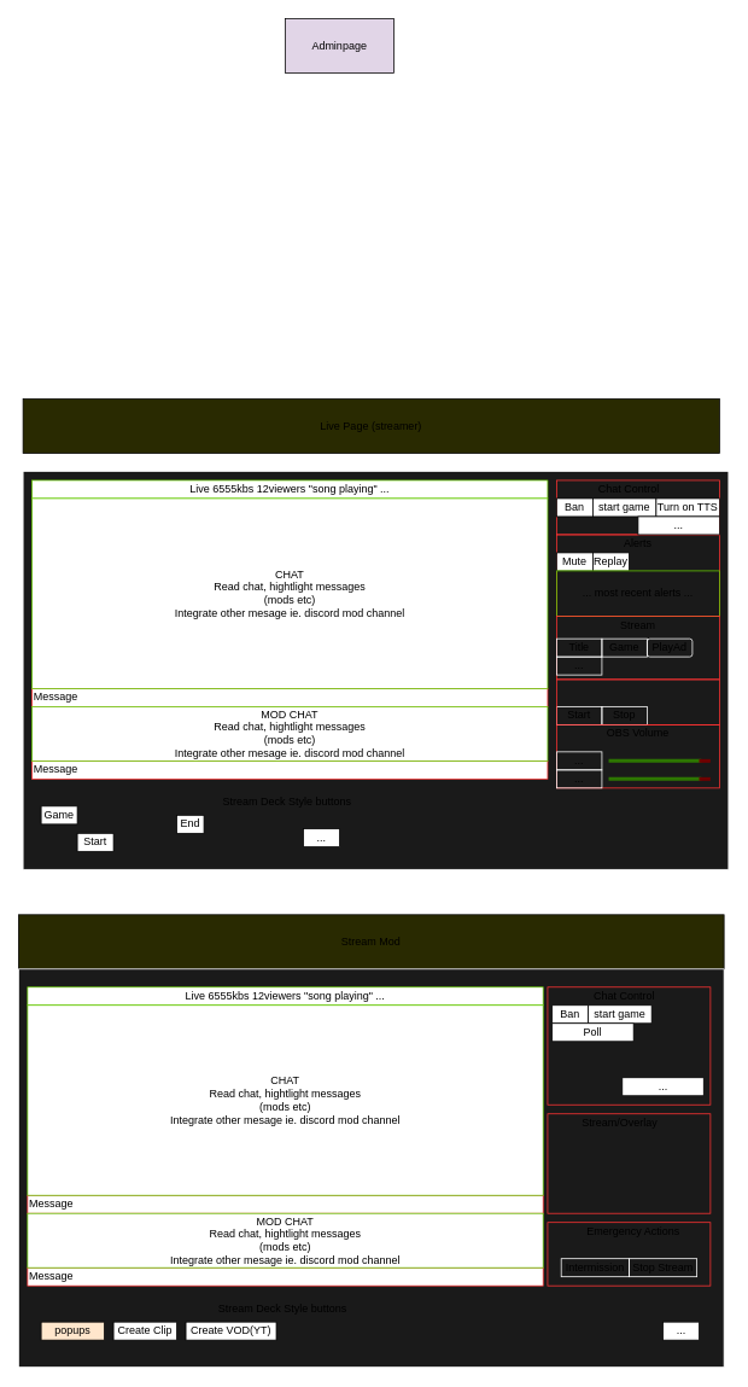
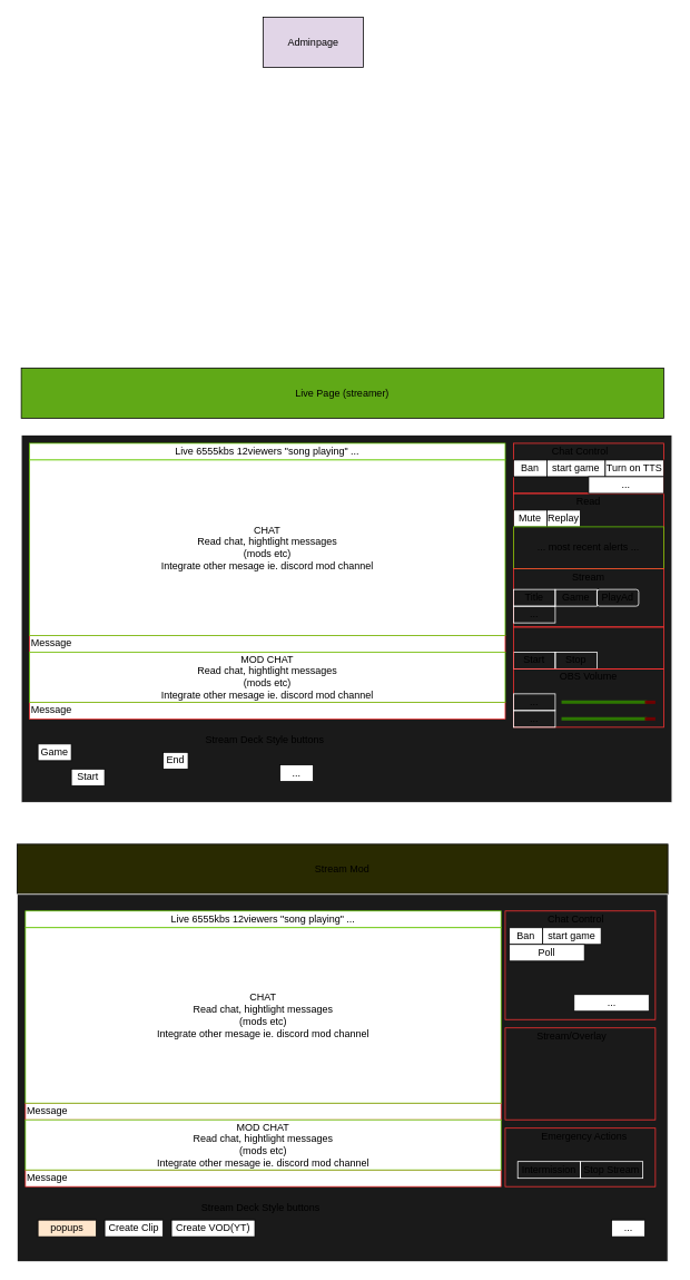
  <mxCell id="0" />
  <mxCell id="1" parent="0" />
  <mxCell id="2" value="" style="rounded=0;whiteSpace=wrap;html=1;fillColor=none;strokeColor=#FF3333;" vertex="1" parent="1"><mxGeometry x="35" y="870" width="580" height="70" as="geometry" /></mxCell>
  <mxCell id="3" value="" style="rounded=0;whiteSpace=wrap;html=1;strokeColor=#FFFFFF;fillColor=#1A1A1A;" vertex="1" parent="1"><mxGeometry x="25" y="520" width="780" height="440" as="geometry" /></mxCell>
  <mxCell id="4" value="" style="rounded=0;whiteSpace=wrap;html=1;strokeColor=#FF3333;fillColor=none;" vertex="1" parent="1"><mxGeometry x="615" y="590" width="180" height="90" as="geometry" /></mxCell>
  <mxCell id="5" value="" style="rounded=0;whiteSpace=wrap;html=1;strokeColor=#FF3333;fillColor=none;" vertex="1" parent="1"><mxGeometry x="615" y="530" width="180" height="60" as="geometry" /></mxCell>
  <mxCell id="6" value="Adminpage" style="rounded=0;whiteSpace=wrap;html=1;fillColor=#e1d5e7;" vertex="1" parent="1"><mxGeometry x="315" y="20" width="120" height="60" as="geometry" /></mxCell>
- <mxCell id="7" value="Live Page (streamer)" style="rounded=0;whiteSpace=wrap;html=1;fillColor=#292A01;" vertex="1" parent="1"><mxGeometry x="25" y="440" width="770" height="60" as="geometry" /></mxCell>
+ <mxCell id="7" value="Live Page (streamer)" style="rounded=0;whiteSpace=wrap;html=1;fillColor=#60a917;" vertex="1" parent="1"><mxGeometry x="25" y="440" width="770" height="60" as="geometry" /></mxCell>
  <mxCell id="8" value="" style="rounded=0;whiteSpace=wrap;html=1;fillColor=none;strokeColor=#FF3333;" vertex="1" parent="1"><mxGeometry x="615" y="800" width="180" height="70" as="geometry" /></mxCell>
  <mxCell id="9" value="Chat Control" style="text;html=1;strokeColor=none;fillColor=none;align=center;verticalAlign=middle;whiteSpace=wrap;rounded=0;" vertex="1" parent="1"><mxGeometry x="655" y="530" width="80" height="20" as="geometry" /></mxCell>
  <mxCell id="10" value="Game" style="rounded=0;whiteSpace=wrap;html=1;" vertex="1" parent="1"><mxGeometry x="45" y="890" width="40" height="20" as="geometry" /></mxCell>
  <mxCell id="11" value="Start" style="rounded=0;whiteSpace=wrap;html=1;" vertex="1" parent="1"><mxGeometry x="85" y="920" width="40" height="20" as="geometry" /></mxCell>
  <mxCell id="12" value="End" style="rounded=0;whiteSpace=wrap;html=1;" vertex="1" parent="1"><mxGeometry x="195" y="900" width="30" height="20" as="geometry" /></mxCell>
  <mxCell id="13" value="..." style="rounded=0;whiteSpace=wrap;html=1;" vertex="1" parent="1"><mxGeometry x="335" y="915" width="40" height="20" as="geometry" /></mxCell>
  <mxCell id="14" value="Ban" style="rounded=0;whiteSpace=wrap;html=1;" vertex="1" parent="1"><mxGeometry x="615" y="550" width="40" height="20" as="geometry" /></mxCell>
  <mxCell id="15" value="start game" style="rounded=0;whiteSpace=wrap;html=1;" vertex="1" parent="1"><mxGeometry x="655" y="550" width="70" height="20" as="geometry" /></mxCell>
  <mxCell id="16" value="Turn on TTS" style="rounded=0;whiteSpace=wrap;html=1;" vertex="1" parent="1"><mxGeometry x="725" y="550" width="70" height="20" as="geometry" /></mxCell>
  <mxCell id="17" value="..." style="rounded=0;whiteSpace=wrap;html=1;" vertex="1" parent="1"><mxGeometry x="705" y="570" width="90" height="20" as="geometry" /></mxCell>
- <mxCell id="18" value="Alerts" style="text;html=1;strokeColor=none;fillColor=none;align=center;verticalAlign=middle;whiteSpace=wrap;rounded=0;" vertex="1" parent="1"><mxGeometry x="685" y="590" width="40" height="20" as="geometry" /></mxCell>
+ <mxCell id="18" value="Read" style="text;html=1;strokeColor=none;fillColor=none;align=center;verticalAlign=middle;whiteSpace=wrap;rounded=0;" vertex="1" parent="1"><mxGeometry x="685" y="590" width="40" height="20" as="geometry" /></mxCell>
  <mxCell id="19" value="Mute" style="rounded=0;whiteSpace=wrap;html=1;" vertex="1" parent="1"><mxGeometry x="615" y="610" width="40" height="20" as="geometry" /></mxCell>
  <mxCell id="20" value="Replay" style="rounded=0;whiteSpace=wrap;html=1;" vertex="1" parent="1"><mxGeometry x="655" y="610" width="40" height="20" as="geometry" /></mxCell>
  <mxCell id="21" value="... most recent alerts ..." style="rounded=0;whiteSpace=wrap;html=1;strokeColor=#66CC00;fillColor=none;" vertex="1" parent="1"><mxGeometry x="615" y="630" width="180" height="50" as="geometry" /></mxCell>
  <mxCell id="22" value="" style="rounded=0;whiteSpace=wrap;html=1;strokeColor=#FF3333;fillColor=none;" vertex="1" parent="1"><mxGeometry x="615" y="680" width="180" height="70" as="geometry" /></mxCell>
  <mxCell id="23" value="Stream" style="text;html=1;strokeColor=none;fillColor=none;align=center;verticalAlign=middle;whiteSpace=wrap;rounded=0;" vertex="1" parent="1"><mxGeometry x="685" y="680" width="40" height="20" as="geometry" /></mxCell>
  <mxCell id="24" value="Title" style="rounded=0;whiteSpace=wrap;html=1;fillColor=none;gradientColor=none;strokeColor=#FFFFFF;" vertex="1" parent="1"><mxGeometry x="615" y="705" width="50" height="20" as="geometry" /></mxCell>
  <mxCell id="25" value="Game" style="rounded=0;whiteSpace=wrap;html=1;fillColor=none;gradientColor=none;strokeColor=#FFFFFF;" vertex="1" parent="1"><mxGeometry x="665" y="705" width="50" height="20" as="geometry" /></mxCell>
  <mxCell id="26" value="..." style="rounded=0;whiteSpace=wrap;html=1;strokeColor=#FFFFFF;fillColor=none;gradientColor=none;" vertex="1" parent="1"><mxGeometry x="615" y="725" width="50" height="20" as="geometry" /></mxCell>
  <mxCell id="27" value="PlayAd" style="whiteSpace=wrap;html=1;strokeColor=#FFFFFF;fillColor=none;gradientColor=none;rounded=1;" vertex="1" parent="1"><mxGeometry x="715" y="705" width="50" height="20" as="geometry" /></mxCell>
  <mxCell id="28" value="Live 6555kbs 12viewers &quot;song playing&quot; ..." style="rounded=0;whiteSpace=wrap;html=1;strokeColor=#66CC00;" vertex="1" parent="1"><mxGeometry x="35" y="530" width="570" height="20" as="geometry" /></mxCell>
  <mxCell id="29" value="Start" style="rounded=0;whiteSpace=wrap;html=1;fillColor=none;gradientColor=none;strokeColor=#FFFFFF;" vertex="1" parent="1"><mxGeometry x="615" y="780" width="50" height="20" as="geometry" /></mxCell>
  <mxCell id="30" value="Stop" style="rounded=0;whiteSpace=wrap;html=1;fillColor=none;gradientColor=none;strokeColor=#FFFFFF;" vertex="1" parent="1"><mxGeometry x="665" y="780" width="50" height="20" as="geometry" /></mxCell>
  <mxCell id="31" value="" style="rounded=0;whiteSpace=wrap;html=1;strokeColor=#FF3333;fillColor=none;" vertex="1" parent="1"><mxGeometry x="615" y="750" width="180" height="50" as="geometry" /></mxCell>
  <mxCell id="32" value="OBS Volume" style="text;html=1;strokeColor=none;fillColor=none;align=center;verticalAlign=middle;whiteSpace=wrap;rounded=0;" vertex="1" parent="1"><mxGeometry x="665" y="800" width="80" height="20" as="geometry" /></mxCell>
  <mxCell id="33" value="..." style="rounded=0;whiteSpace=wrap;html=1;strokeColor=#FFFFFF;fillColor=none;gradientColor=none;" vertex="1" parent="1"><mxGeometry x="615" y="830" width="50" height="20" as="geometry" /></mxCell>
  <mxCell id="34" value="..." style="rounded=0;whiteSpace=wrap;html=1;strokeColor=#FFFFFF;fillColor=none;gradientColor=none;" vertex="1" parent="1"><mxGeometry x="615" y="850" width="50" height="20" as="geometry" /></mxCell>
  <mxCell id="35" value="" style="line;strokeWidth=4;html=1;perimeter=backbonePerimeter;points=[];outlineConnect=0;fillColor=#60a917;strokeColor=#2D7600;fontColor=#ffffff;" vertex="1" parent="1"><mxGeometry x="672.5" y="835" width="102.5" height="10" as="geometry" /></mxCell>
  <mxCell id="36" value="" style="line;strokeWidth=4;html=1;perimeter=backbonePerimeter;points=[];outlineConnect=0;fillColor=#a20025;strokeColor=#6F0000;fontColor=#ffffff;" vertex="1" parent="1"><mxGeometry x="772.5" y="835" width="12.5" height="10" as="geometry" /></mxCell>
  <mxCell id="37" value="" style="line;strokeWidth=4;html=1;perimeter=backbonePerimeter;points=[];outlineConnect=0;fillColor=#60a917;strokeColor=#2D7600;fontColor=#ffffff;" vertex="1" parent="1"><mxGeometry x="672.5" y="855" width="102.5" height="10" as="geometry" /></mxCell>
  <mxCell id="38" value="" style="line;strokeWidth=4;html=1;perimeter=backbonePerimeter;points=[];outlineConnect=0;fillColor=#a20025;strokeColor=#6F0000;fontColor=#ffffff;" vertex="1" parent="1"><mxGeometry x="772.5" y="855" width="12.5" height="10" as="geometry" /></mxCell>
  <mxCell id="39" value="Stream Deck Style buttons" style="text;html=1;strokeColor=none;fillColor=none;align=center;verticalAlign=middle;whiteSpace=wrap;rounded=0;" vertex="1" parent="1"><mxGeometry x="227.5" y="875" width="177.5" height="20" as="geometry" /></mxCell>
  <mxCell id="40" value="Message" style="rounded=0;whiteSpace=wrap;html=1;strokeColor=#FF3333;align=left;" vertex="1" parent="1"><mxGeometry x="35" y="760" width="570" height="20" as="geometry" /></mxCell>
  <mxCell id="41" value="Message" style="rounded=0;whiteSpace=wrap;html=1;strokeColor=#FF3333;align=left;" vertex="1" parent="1"><mxGeometry x="35" y="840" width="570" height="20" as="geometry" /></mxCell>
  <mxCell id="42" value="MOD CHAT&lt;br&gt;Read chat, hightlight messages &lt;br&gt;(mods etc) &lt;br&gt;Integrate other mesage ie. discord mod channel" style="rounded=0;whiteSpace=wrap;html=1;strokeColor=#66CC00;" vertex="1" parent="1"><mxGeometry x="35" y="780" width="570" height="60" as="geometry" /></mxCell>
  <mxCell id="43" value="CHAT&lt;br&gt;Read chat, hightlight messages &lt;br&gt;(mods etc) &lt;br&gt;Integrate other mesage ie. discord mod channel" style="rounded=0;whiteSpace=wrap;html=1;strokeColor=#66CC00;" vertex="1" parent="1"><mxGeometry x="35" y="550" width="570" height="210" as="geometry" /></mxCell>
  <mxCell id="44" value="Stream Mod" style="rounded=0;whiteSpace=wrap;html=1;fillColor=#292A01;" vertex="1" parent="1"><mxGeometry x="20" y="1010" width="780" height="60" as="geometry" /></mxCell>
  <mxCell id="45" value="" style="rounded=0;whiteSpace=wrap;html=1;fillColor=none;strokeColor=#FF3333;" vertex="1" parent="1"><mxGeometry x="30" y="1430" width="580" height="70" as="geometry" /></mxCell>
  <mxCell id="46" value="" style="rounded=0;whiteSpace=wrap;html=1;strokeColor=#FFFFFF;fillColor=#1A1A1A;" vertex="1" parent="1"><mxGeometry x="20" y="1070" width="780" height="440" as="geometry" /></mxCell>
  <mxCell id="47" value="" style="rounded=0;whiteSpace=wrap;html=1;strokeColor=#FF3333;fillColor=none;" vertex="1" parent="1"><mxGeometry x="605" y="1230" width="180" height="110" as="geometry" /></mxCell>
  <mxCell id="48" value="" style="rounded=0;whiteSpace=wrap;html=1;strokeColor=#FF3333;fillColor=none;" vertex="1" parent="1"><mxGeometry x="605" y="1090" width="180" height="130" as="geometry" /></mxCell>
  <mxCell id="49" value="Chat Control" style="text;html=1;strokeColor=none;fillColor=none;align=center;verticalAlign=middle;whiteSpace=wrap;rounded=0;" vertex="1" parent="1"><mxGeometry x="650" y="1090" width="80" height="20" as="geometry" /></mxCell>
  <mxCell id="50" value="..." style="rounded=0;whiteSpace=wrap;html=1;" vertex="1" parent="1"><mxGeometry x="732.5" y="1460" width="40" height="20" as="geometry" /></mxCell>
  <mxCell id="51" value="Ban" style="rounded=0;whiteSpace=wrap;html=1;" vertex="1" parent="1"><mxGeometry x="610" y="1110" width="40" height="20" as="geometry" /></mxCell>
  <mxCell id="52" value="start game" style="rounded=0;whiteSpace=wrap;html=1;" vertex="1" parent="1"><mxGeometry x="650" y="1110" width="70" height="20" as="geometry" /></mxCell>
  <mxCell id="53" value="..." style="rounded=0;whiteSpace=wrap;html=1;" vertex="1" parent="1"><mxGeometry x="687.5" y="1190" width="90" height="20" as="geometry" /></mxCell>
  <mxCell id="54" value="" style="rounded=0;whiteSpace=wrap;html=1;strokeColor=#FF3333;fillColor=none;" vertex="1" parent="1"><mxGeometry x="605" y="1350" width="180" height="70" as="geometry" /></mxCell>
  <mxCell id="55" value="Emergency Actions" style="text;html=1;strokeColor=none;fillColor=none;align=center;verticalAlign=middle;whiteSpace=wrap;rounded=0;" vertex="1" parent="1"><mxGeometry x="630" y="1350" width="140" height="20" as="geometry" /></mxCell>
  <mxCell id="56" value="Intermission" style="rounded=0;whiteSpace=wrap;html=1;fillColor=none;gradientColor=none;strokeColor=#FFFFFF;" vertex="1" parent="1"><mxGeometry x="620" y="1390" width="75" height="20" as="geometry" /></mxCell>
  <mxCell id="57" value="Live 6555kbs 12viewers &quot;song playing&quot; ..." style="rounded=0;whiteSpace=wrap;html=1;strokeColor=#66CC00;" vertex="1" parent="1"><mxGeometry x="30" y="1090" width="570" height="20" as="geometry" /></mxCell>
  <mxCell id="58" value="Stream Deck Style buttons" style="text;html=1;strokeColor=none;fillColor=none;align=center;verticalAlign=middle;whiteSpace=wrap;rounded=0;" vertex="1" parent="1"><mxGeometry x="222.5" y="1435" width="177.5" height="20" as="geometry" /></mxCell>
  <mxCell id="59" value="Message" style="rounded=0;whiteSpace=wrap;html=1;strokeColor=#FF3333;align=left;" vertex="1" parent="1"><mxGeometry x="30" y="1320" width="570" height="20" as="geometry" /></mxCell>
  <mxCell id="60" value="Message" style="rounded=0;whiteSpace=wrap;html=1;strokeColor=#FF3333;align=left;" vertex="1" parent="1"><mxGeometry x="30" y="1400" width="570" height="20" as="geometry" /></mxCell>
  <mxCell id="61" value="MOD CHAT&lt;br&gt;Read chat, hightlight messages &lt;br&gt;(mods etc) &lt;br&gt;Integrate other mesage ie. discord mod channel" style="rounded=0;whiteSpace=wrap;html=1;strokeColor=#66CC00;" vertex="1" parent="1"><mxGeometry x="30" y="1340" width="570" height="60" as="geometry" /></mxCell>
  <mxCell id="62" value="CHAT&lt;br&gt;Read chat, hightlight messages &lt;br&gt;(mods etc) &lt;br&gt;Integrate other mesage ie. discord mod channel" style="rounded=0;whiteSpace=wrap;html=1;strokeColor=#66CC00;" vertex="1" parent="1"><mxGeometry x="30" y="1110" width="570" height="210" as="geometry" /></mxCell>
  <mxCell id="63" value="Stop Stream" style="rounded=0;whiteSpace=wrap;html=1;fillColor=none;gradientColor=none;strokeColor=#FFFFFF;" vertex="1" parent="1"><mxGeometry x="695" y="1390" width="75" height="20" as="geometry" /></mxCell>
  <mxCell id="64" value="Poll" style="rounded=0;whiteSpace=wrap;html=1;" vertex="1" parent="1"><mxGeometry x="610" y="1130" width="90" height="20" as="geometry" /></mxCell>
  <mxCell id="65" value="Stream/Overlay" style="text;html=1;strokeColor=none;fillColor=none;align=center;verticalAlign=middle;whiteSpace=wrap;rounded=0;" vertex="1" parent="1"><mxGeometry x="665" y="1230" width="40" height="20" as="geometry" /></mxCell>
  <mxCell id="66" value="popups" style="rounded=0;whiteSpace=wrap;html=1;fillColor=#ffe6cc;" vertex="1" parent="1"><mxGeometry x="45" y="1460" width="70" height="20" as="geometry" /></mxCell>
  <mxCell id="67" value="Create Clip" style="rounded=0;whiteSpace=wrap;html=1;" vertex="1" parent="1"><mxGeometry x="125" y="1460" width="70" height="20" as="geometry" /></mxCell>
  <mxCell id="68" value="Create VOD(YT)" style="rounded=0;whiteSpace=wrap;html=1;" vertex="1" parent="1"><mxGeometry x="205" y="1460" width="100" height="20" as="geometry" /></mxCell>
